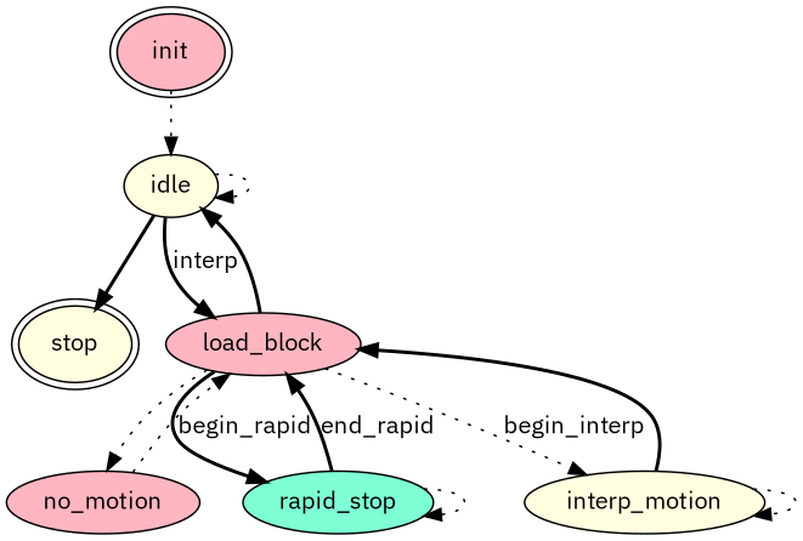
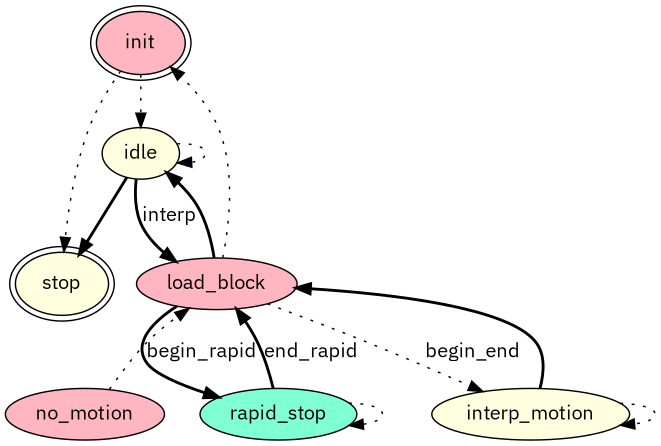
  digraph {
    fontname="IBM Plex Sans"
    node [fillcolor=lightpink fontname="IBM Plex Sans" style=filled]
    edge [fontname="IBM Plex Sans" style=dotted]
    init [peripheries=2]
    idle [fillcolor=lightyellow]
    stop [fillcolor=lightyellow peripheries=2]
    load_block
    no_motion
    n6 [fillcolor=aquamarine label=rapid_stop]
    interp_motion [fillcolor=lightyellow]
    init -> idle
+   init -> stop
    idle -> idle
    idle -> stop [style=bold]
    idle -> load_block [label=interp style=bold]
    load_block -> idle [style=bold]
-   load_block -> no_motion
+   load_block -> init
    load_block -> n6 [label=begin_rapid style=bold]
-   load_block -> interp_motion [label=begin_interp]
+   load_block -> interp_motion [label=begin_end]
    no_motion -> load_block
    n6 -> load_block [label=end_rapid style=bold]
    n6 -> n6
    interp_motion -> load_block [style=bold]
    interp_motion -> interp_motion
  }
